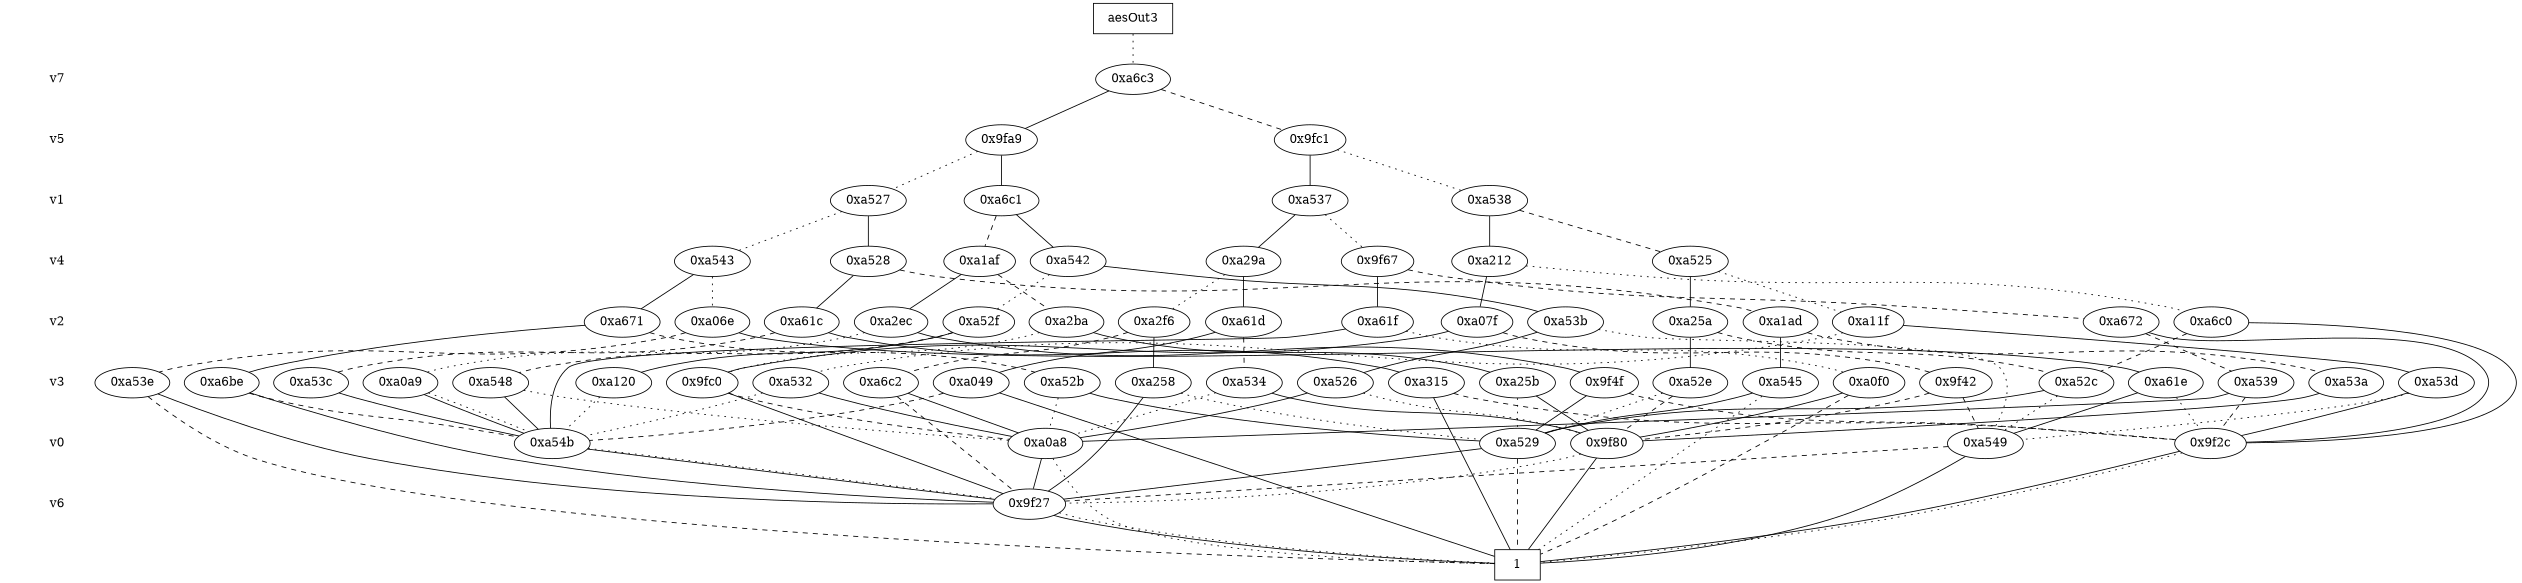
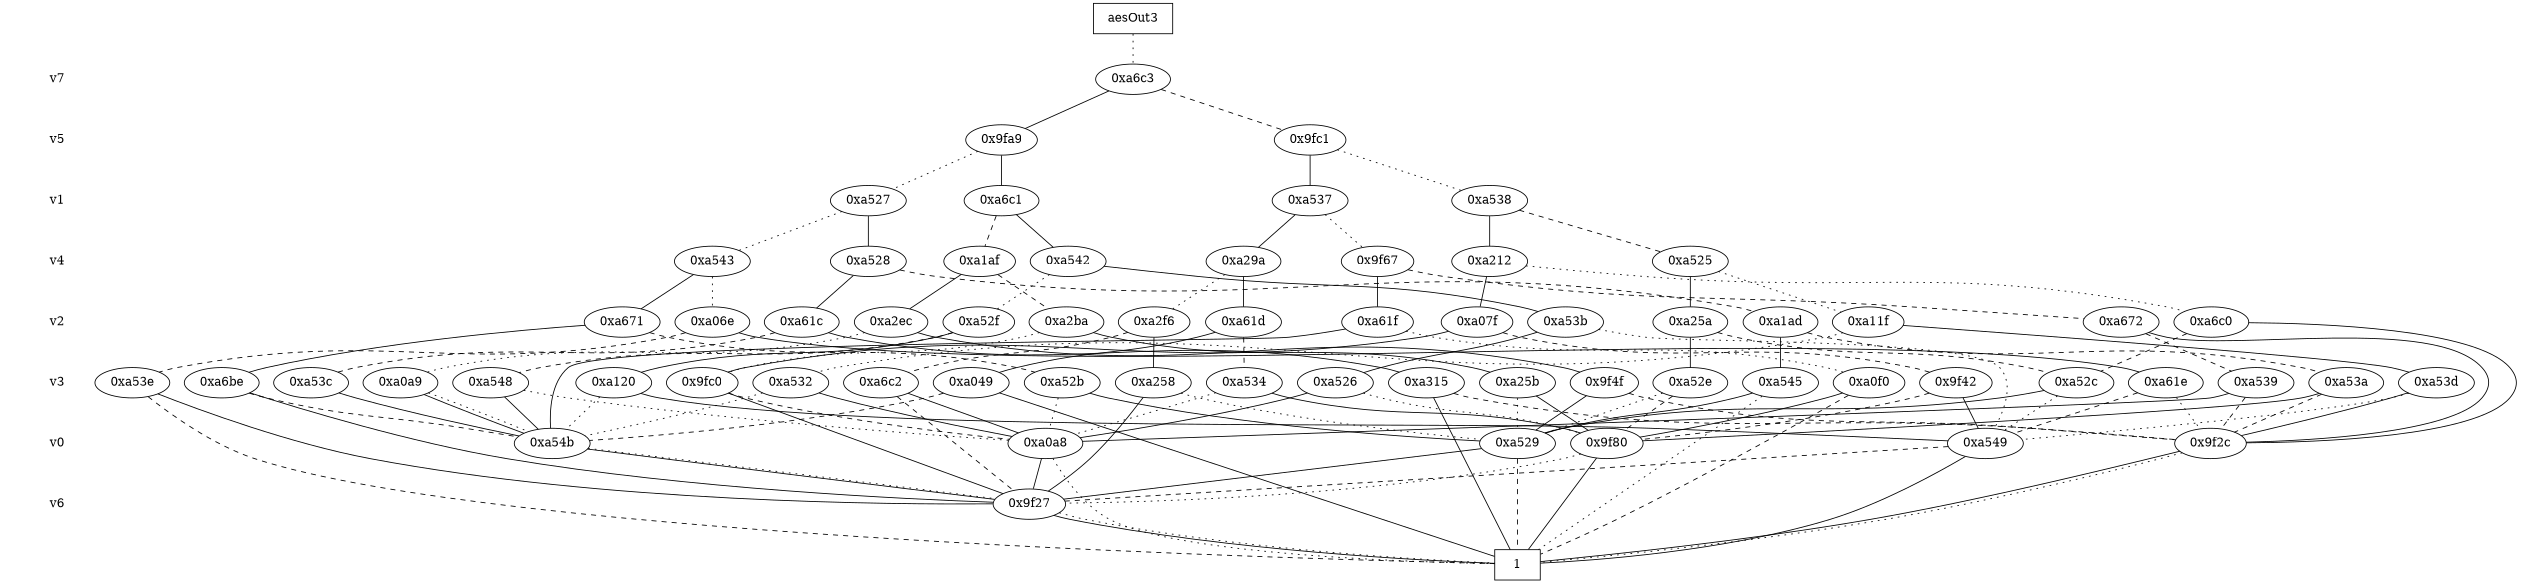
  digraph {
    edge [dir=none]
    "CONST NODES" [shape=plaintext style=invis]
    " v7 " [shape=plaintext]
    " v5 " [shape=plaintext]
    " v1 " [shape=plaintext]
    " v4 " [shape=plaintext]
    " v2 " [shape=plaintext]
    " v3 " [shape=plaintext]
    " v0 " [shape=plaintext]
    " v6 " [shape=plaintext]
    "  aesOut3  " [shape=box]
    "0xa6c3"
    "0x9fa9"
    "0x9fc1"
    "0xa537"
    "0xa527"
    "0xa6c1"
    "0xa538"
    "0xa543"
    "0xa29a"
    "0xa528"
    "0xa525"
    "0xa212"
    "0xa542"
    "0xa1af"
    "0x9f67"
    "0xa11f"
    "0xa671"
    "0xa53b"
    "0xa1ad"
    "0xa06e"
    "0xa61f"
    "0xa2ec"
    "0xa6c0"
    "0xa52f"
    "0xa61c"
    "0xa07f"
    "0xa2ba"
    "0xa61d"
    "0xa672"
    "0xa25a"
    "0xa2f6"
    "0xa53c"
    "0xa53e"
    "0xa548"
    "0xa6be"
    "0xa53a"
    "0xa534"
    "0x9fc0"
    "0xa532"
    "0xa52c"
    "0xa545"
    "0xa6c2"
    "0xa120"
    "0xa25b"
    "0xa539"
    "0x9f4f"
    "0xa52b"
    "0xa258"
    "0xa61e"
    "0xa049"
    "0xa315"
    "0xa526"
    "0xa53d"
    "0xa52e"
    "0x9f42"
    "0xa0a9"
    "0xa0f0"
    "0xa0a8"
    "0xa529"
    "0xa54b"
    "0x9f2c"
    "0xa549"
    "0x9f80"
    "0x9f27"
    n75 [label=1 shape=box]
    subgraph sub_1 {
      "CONST NODES"
      " v7 "
      " v5 "
      " v1 "
      " v4 "
      " v2 "
      " v3 "
      " v0 "
      " v6 "
    }
    subgraph sub_2 {
      rank=same
      "  aesOut3  "
    }
    subgraph sub_3 {
      rank=same
      " v7 "
      "0xa6c3"
    }
    subgraph sub_4 {
      rank=same
      " v5 "
      "0x9fa9"
      "0x9fc1"
    }
    subgraph sub_5 {
      rank=same
      " v1 "
      "0xa537"
      "0xa527"
      "0xa6c1"
      "0xa538"
    }
    subgraph sub_6 {
      rank=same
      " v4 "
      "0xa543"
      "0xa29a"
      "0xa528"
      "0xa525"
      "0xa212"
      "0xa542"
      "0xa1af"
      "0x9f67"
    }
    subgraph sub_7 {
      rank=same
      " v2 "
      "0xa11f"
      "0xa671"
      "0xa53b"
      "0xa1ad"
      "0xa06e"
      "0xa61f"
      "0xa2ec"
      "0xa6c0"
      "0xa52f"
      "0xa61c"
      "0xa07f"
      "0xa2ba"
      "0xa61d"
      "0xa672"
      "0xa25a"
      "0xa2f6"
    }
    subgraph sub_8 {
      rank=same
      " v3 "
      "0xa53c"
      "0xa53e"
      "0xa548"
      "0xa6be"
      "0xa53a"
      "0xa534"
      "0x9fc0"
      "0xa532"
      "0xa52c"
      "0xa545"
      "0xa6c2"
      "0xa120"
      "0xa25b"
      "0xa539"
      "0x9f4f"
      "0xa52b"
      "0xa258"
      "0xa61e"
      "0xa049"
      "0xa315"
      "0xa526"
      "0xa53d"
      "0xa52e"
      "0x9f42"
      "0xa0a9"
      "0xa0f0"
    }
    subgraph sub_9 {
      rank=same
      " v0 "
      "0xa0a8"
      "0xa529"
      "0xa54b"
      "0x9f2c"
      "0xa549"
      "0x9f80"
    }
    subgraph sub_10 {
      rank=same
      " v6 "
      "0x9f27"
    }
    subgraph sub_11 {
      rank=same
      "CONST NODES"
      subgraph sub_12 {
        rank=same
        n75
      }
    }
    " v7 " -> " v5 " [style=invis]
    " v5 " -> " v1 " [style=invis]
    " v1 " -> " v4 " [style=invis]
    " v4 " -> " v2 " [style=invis]
    " v2 " -> " v3 " [style=invis]
    " v3 " -> " v0 " [style=invis]
    " v0 " -> " v6 " [style=invis]
    " v6 " -> "CONST NODES" [style=invis]
    "  aesOut3  " -> "0xa6c3" [style=dotted]
    "0xa6c3" -> "0x9fa9"
    "0xa6c3" -> "0x9fc1" [style=dashed]
    "0x9fa9" -> "0xa527" [style=dotted]
    "0x9fa9" -> "0xa6c1"
    "0x9fc1" -> "0xa537"
    "0x9fc1" -> "0xa538" [style=dotted]
    "0xa537" -> "0xa29a"
    "0xa537" -> "0x9f67" [style=dotted]
    "0xa527" -> "0xa543" [style=dotted]
    "0xa527" -> "0xa528"
    "0xa6c1" -> "0xa542"
    "0xa6c1" -> "0xa1af" [style=dashed]
    "0xa538" -> "0xa525" [style=dashed]
    "0xa538" -> "0xa212"
    "0xa543" -> "0xa671"
    "0xa543" -> "0xa06e" [style=dotted]
    "0xa29a" -> "0xa61d"
    "0xa29a" -> "0xa2f6" [style=dotted]
    "0xa528" -> "0xa1ad" [style=dashed]
    "0xa528" -> "0xa61c"
    "0xa525" -> "0xa11f" [style=dotted]
    "0xa525" -> "0xa25a"
    "0xa212" -> "0xa6c0" [style=dotted]
    "0xa212" -> "0xa07f"
    "0xa542" -> "0xa53b"
    "0xa542" -> "0xa52f" [style=dotted]
    "0xa1af" -> "0xa2ec"
    "0xa1af" -> "0xa2ba" [style=dashed]
    "0x9f67" -> "0xa61f"
    "0x9f67" -> "0xa672" [style=dashed]
    "0xa11f" -> "0xa532" [style=dotted]
    "0xa11f" -> "0xa53d"
    "0xa671" -> "0xa6be"
    "0xa671" -> "0xa52b" [style=dashed]
    "0xa53b" -> "0xa526"
    "0xa53b" -> "0xa549" [style=dotted]
    "0xa1ad" -> "0xa53a" [style=dashed]
    "0xa1ad" -> "0xa545"
    "0xa06e" -> "0xa53e" [style=dashed]
    "0xa06e" -> "0xa61e"
    "0xa61f" -> "0xa0f0" [style=dotted]
    "0xa61f" -> "0xa54b"
    "0xa2ec" -> "0x9f4f"
    "0xa2ec" -> "0xa0a9" [style=dotted]
    "0xa6c0" -> "0xa52c" [style=dashed]
    "0xa6c0" -> "0x9f2c"
    "0xa52f" -> "0xa548" [style=dashed]
    "0xa52f" -> "0xa120"
    "0xa61c" -> "0xa53c" [style=dashed]
    "0xa61c" -> "0xa315"
    "0xa07f" -> "0x9fc0"
    "0xa07f" -> "0x9f42" [style=dashed]
    "0xa2ba" -> "0x9fc0" [style=dotted]
    "0xa2ba" -> "0xa25b"
    "0xa61d" -> "0xa534" [style=dashed]
    "0xa61d" -> "0xa049"
    "0xa672" -> "0xa539" [style=dashed]
    "0xa672" -> "0x9f2c"
    "0xa25a" -> "0xa52c" [style=dashed]
    "0xa25a" -> "0xa52e"
    "0xa2f6" -> "0xa6c2" [style=dashed]
    "0xa2f6" -> "0xa258"
    "0xa53c" -> "0xa54b"
    "0xa53e" -> "0x9f27"
    "0xa53e" -> n75 [style=dashed]
    "0xa548" -> "0xa0a8" [style=dotted]
    "0xa548" -> "0xa54b"
    "0xa6be" -> "0xa54b" [style=dashed]
    "0xa6be" -> "0x9f27"
+   "0xa53a" -> "0x9f2c" [style=dashed]
    "0xa53a" -> "0x9f80"
    "0xa534" -> "0xa0a8" [style=dotted]
    "0xa534" -> "0x9f80"
    "0x9fc0" -> "0xa0a8" [style=dashed]
    "0x9fc0" -> "0x9f27"
    "0xa532" -> "0xa0a8"
    "0xa532" -> "0xa54b" [style=dotted]
    "0xa52c" -> "0xa529"
    "0xa52c" -> "0xa549" [style=dotted]
    "0xa545" -> "0xa529"
    "0xa545" -> n75 [style=dotted]
    "0xa6c2" -> "0xa0a8"
    "0xa6c2" -> "0x9f27" [style=dashed]
    "0xa120" -> "0xa54b" [style=dotted]
+   "0xa120" -> "0xa549"
    "0xa25b" -> "0xa529" [style=dotted]
    "0xa25b" -> "0x9f80"
    "0xa539" -> "0xa0a8"
    "0xa539" -> "0x9f2c" [style=dashed]
    "0x9f4f" -> "0xa529"
    "0x9f4f" -> "0x9f2c" [style=dashed]
    "0xa52b" -> "0xa0a8" [style=dotted]
    "0xa52b" -> "0xa529"
    "0xa258" -> "0xa529" [style=dotted]
    "0xa258" -> "0x9f27"
    "0xa61e" -> "0x9f2c" [style=dotted]
-   "0xa61e" -> "0xa549"
+   "0xa61e" -> "0xa549" [style=dashed]
    "0xa049" -> "0xa54b" [style=dashed]
    "0xa049" -> n75
    "0xa315" -> "0x9f2c" [style=dashed]
    "0xa315" -> n75
    "0xa526" -> "0xa0a8"
    "0xa526" -> "0x9f80" [style=dotted]
    "0xa53d" -> "0x9f2c"
    "0xa53d" -> "0xa549" [style=dotted]
    "0xa52e" -> "0xa529" [style=dotted]
    "0xa52e" -> "0x9f80" [style=dashed]
-   "0x9f42" -> "0xa549" [style=dashed]
+   "0x9f42" -> "0xa549"
    "0x9f42" -> "0x9f80" [style=dashed]
    "0xa0a9" -> "0xa54b"
    "0xa0a9" -> "0xa54b" [style=dotted]
    "0xa0f0" -> "0x9f80"
    "0xa0f0" -> n75 [style=dashed]
    "0xa0a8" -> "0x9f27"
    "0xa0a8" -> n75 [style=dotted]
    "0xa529" -> "0x9f27"
    "0xa529" -> n75 [style=dashed]
    "0xa54b" -> "0x9f27"
    "0xa54b" -> "0x9f27" [style=dotted]
    "0x9f2c" -> n75
    "0x9f2c" -> n75 [style=dotted]
    "0xa549" -> "0x9f27" [style=dashed]
    "0xa549" -> n75
    "0x9f80" -> "0x9f27" [style=dotted]
    "0x9f80" -> n75
    "0x9f27" -> n75
    "0x9f27" -> n75 [style=dotted]
  }
